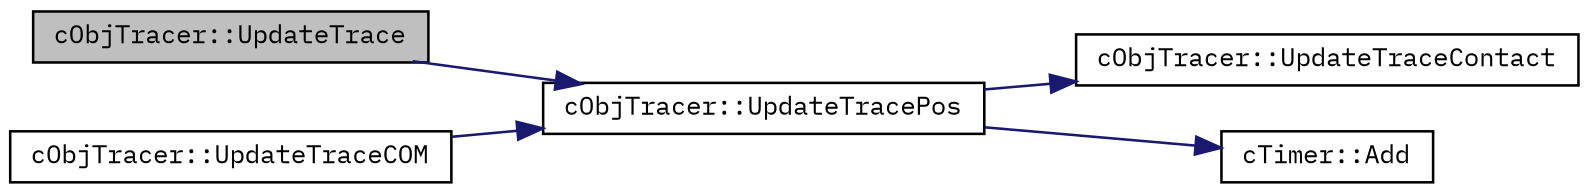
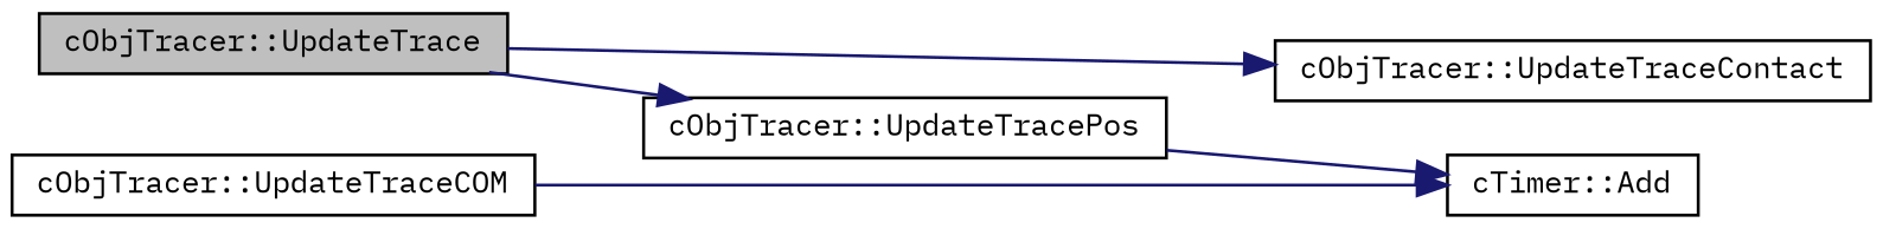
  digraph {
    fontname="IBM Plex Mono"
    rankdir=LR
    node [color=black fillcolor=white fontname="IBM Plex Mono" fontsize=10 shape=record style=filled]
    edge [color=midnightblue fontname="IBM Plex Mono" fontsize=10 labelfontname=Helvetica labelfontsize=10 style=solid]
    n1 [fillcolor=grey75 fontcolor=black height=0.2 label="cObjTracer::UpdateTrace" width=0.4]
    n2 [height=0.2 label="cObjTracer::UpdateTraceContact" width=0.4]
    n3 [height=0.2 label="cObjTracer::UpdateTracePos" width=0.4]
    n4 [height=0.2 label="cObjTracer::UpdateTraceCOM" width=0.4]
    n5 [height=0.2 label="cTimer::Add" width=0.4]
-   n3 -> n2
+   n1 -> n2
    n1 -> n3
    n3 -> n5
-   n4 -> n3
+   n4 -> n5
  }
